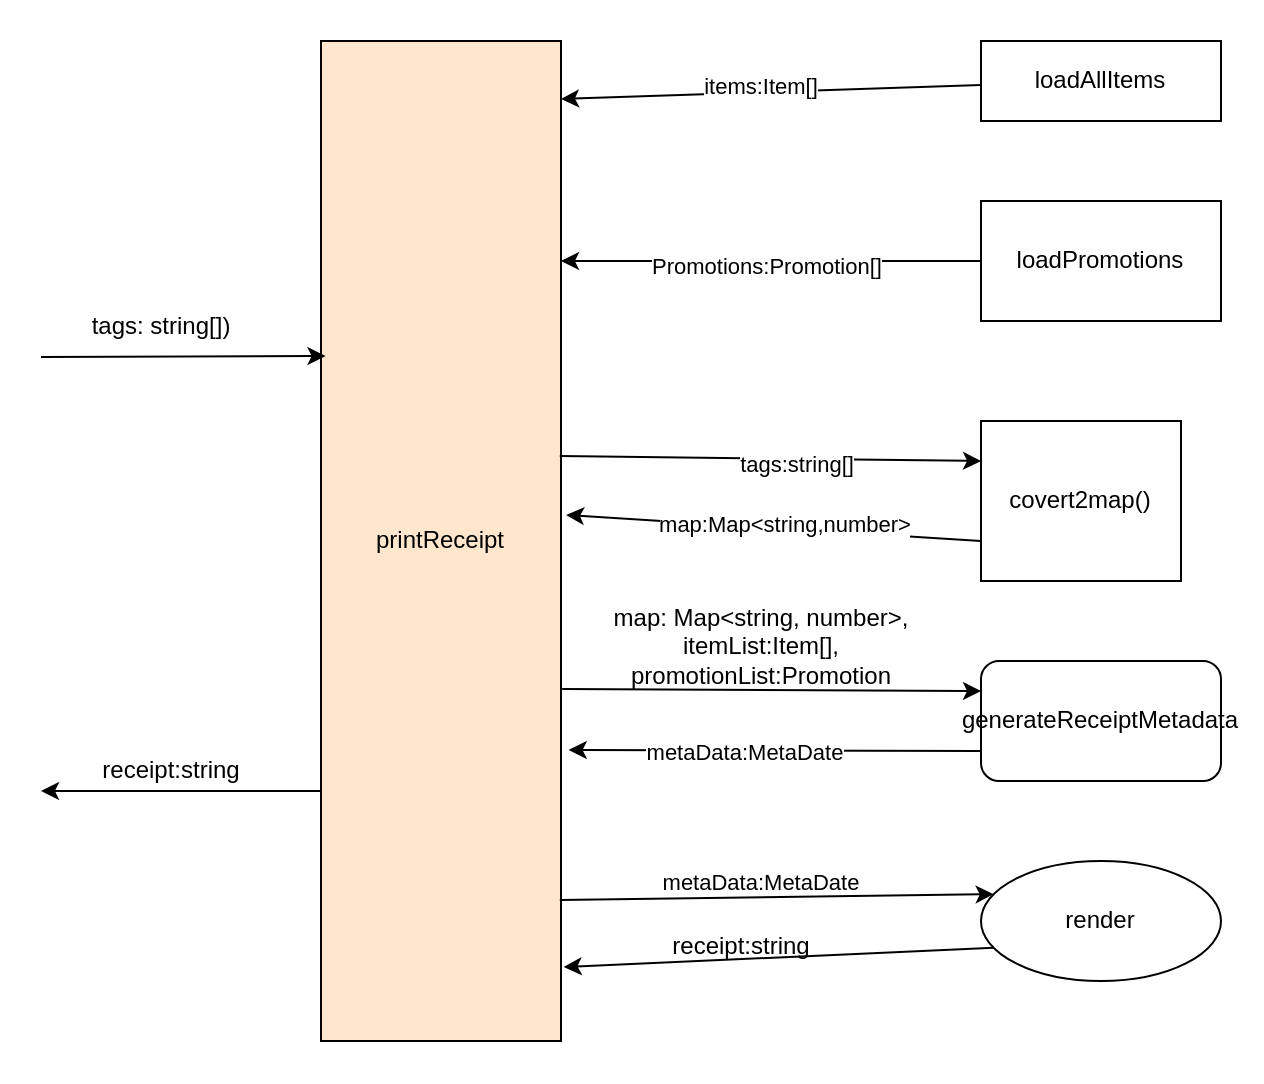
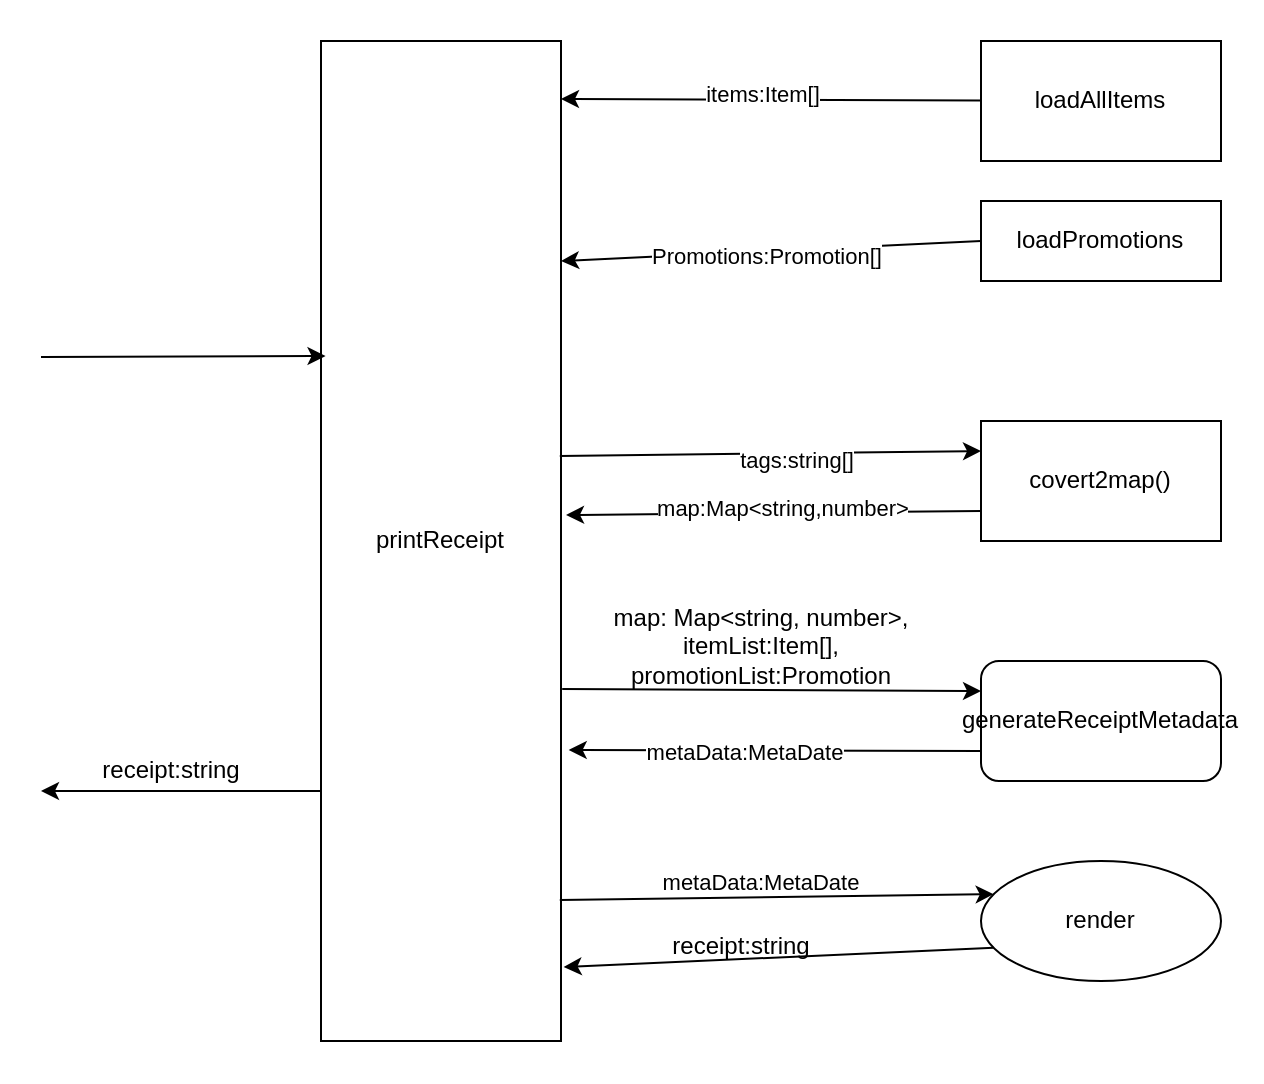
  <mxCell id="0" />
  <mxCell id="1" parent="0" />
- <mxCell id="2" value="printReceipt" style="rounded=0;whiteSpace=wrap;html=1;fillColor=#ffe6cc;" vertex="1" parent="1"><mxGeometry x="160" y="20" width="120" height="500" as="geometry" /></mxCell>
- <mxCell id="3" value="loadAllItems" style="rounded=0;whiteSpace=wrap;html=1;" vertex="1" parent="1"><mxGeometry x="490" y="20" width="120" height="40" as="geometry" /></mxCell>
- <mxCell id="4" value="loadPromotions" style="rounded=0;whiteSpace=wrap;html=1;" vertex="1" parent="1"><mxGeometry x="490" y="100" width="120" height="60" as="geometry" /></mxCell>
+ <mxCell id="2" value="printReceipt" style="rounded=0;whiteSpace=wrap;html=1;" vertex="1" parent="1"><mxGeometry x="160" y="20" width="120" height="500" as="geometry" /></mxCell>
+ <mxCell id="3" value="loadAllItems" style="rounded=0;whiteSpace=wrap;html=1;" vertex="1" parent="1"><mxGeometry x="490" y="20" width="120" height="60" as="geometry" /></mxCell>
+ <mxCell id="4" value="loadPromotions" style="rounded=0;whiteSpace=wrap;html=1;" vertex="1" parent="1"><mxGeometry x="490" y="100" width="120" height="40" as="geometry" /></mxCell>
  <mxCell id="5" value="" style="endArrow=classic;html=1;rounded=0;entryX=0.019;entryY=0.315;entryDx=0;entryDy=0;entryPerimeter=0;" edge="1" parent="1" target="2"><mxGeometry width="50" height="50" relative="1" as="geometry"><mxPoint x="20" y="178" as="sourcePoint" /><mxPoint x="370" y="240" as="targetPoint" /></mxGeometry></mxCell>
- <mxCell id="6" value="covert2map()" style="rounded=0;whiteSpace=wrap;html=1;" vertex="1" parent="1"><mxGeometry x="490" y="210" width="100" height="80" as="geometry" /></mxCell>
+ <mxCell id="6" value="covert2map()" style="rounded=0;whiteSpace=wrap;html=1;" vertex="1" parent="1"><mxGeometry x="490" y="210" width="120" height="60" as="geometry" /></mxCell>
  <mxCell id="7" value="generateReceiptMetadata" style="whiteSpace=wrap;html=1;rounded=1;" vertex="1" parent="1"><mxGeometry x="490" y="330" width="120" height="60" as="geometry" /></mxCell>
  <mxCell id="8" value="render" style="ellipse;whiteSpace=wrap;html=1;" vertex="1" parent="1"><mxGeometry x="490" y="430" width="120" height="60" as="geometry" /></mxCell>
  <mxCell id="9" style="rounded=0;orthogonalLoop=1;jettySize=auto;html=1;exitX=0;exitY=0.5;exitDx=0;exitDy=0;" edge="1" parent="1" source="4"><mxGeometry relative="1" as="geometry"><mxPoint x="371" y="147.871" as="sourcePoint" /><mxPoint x="280" y="130" as="targetPoint" /></mxGeometry></mxCell>
  <mxCell id="10" value="Promotions:Promotion[]" style="edgeLabel;html=1;align=center;verticalAlign=middle;resizable=0;points=[];" vertex="1" connectable="0" parent="9"><mxGeometry x="0.031" y="2" relative="1" as="geometry"><mxPoint as="offset" /></mxGeometry></mxCell>
  <mxCell id="11" style="rounded=0;orthogonalLoop=1;jettySize=auto;html=1;" edge="1" parent="1" source="3"><mxGeometry relative="1" as="geometry"><mxPoint x="280" y="49" as="targetPoint" /></mxGeometry></mxCell>
  <mxCell id="12" value="items:Item[]" style="edgeLabel;html=1;align=center;verticalAlign=middle;resizable=0;points=[];" vertex="1" connectable="0" parent="11"><mxGeometry x="0.046" y="-3" relative="1" as="geometry"><mxPoint as="offset" /></mxGeometry></mxCell>
  <mxCell id="13" value="" style="endArrow=classic;html=1;rounded=0;exitX=0.995;exitY=0.415;exitDx=0;exitDy=0;exitPerimeter=0;entryX=0;entryY=0.25;entryDx=0;entryDy=0;" edge="1" parent="1" source="2" target="6"><mxGeometry width="50" height="50" relative="1" as="geometry"><mxPoint x="320" y="280" as="sourcePoint" /><mxPoint x="370" y="230" as="targetPoint" /></mxGeometry></mxCell>
  <mxCell id="14" value="tags:string[]" style="edgeLabel;html=1;align=center;verticalAlign=middle;resizable=0;points=[];" vertex="1" connectable="0" parent="13"><mxGeometry x="0.124" y="-3" relative="1" as="geometry"><mxPoint as="offset" /></mxGeometry></mxCell>
  <mxCell id="15" style="rounded=0;orthogonalLoop=1;jettySize=auto;html=1;entryX=1.021;entryY=0.474;entryDx=0;entryDy=0;entryPerimeter=0;exitX=0;exitY=0.75;exitDx=0;exitDy=0;" edge="1" parent="1" source="6" target="2"><mxGeometry relative="1" as="geometry" /></mxCell>
  <mxCell id="16" value="map:Map&amp;lt;string,number&amp;gt;" style="edgeLabel;html=1;align=center;verticalAlign=middle;resizable=0;points=[];" vertex="1" connectable="0" parent="15"><mxGeometry x="-0.049" y="-2" relative="1" as="geometry"><mxPoint as="offset" /></mxGeometry></mxCell>
  <mxCell id="17" value="" style="endArrow=classic;html=1;rounded=0;exitX=1.005;exitY=0.648;exitDx=0;exitDy=0;exitPerimeter=0;entryX=0;entryY=0.25;entryDx=0;entryDy=0;" edge="1" parent="1" source="2" target="7"><mxGeometry width="50" height="50" relative="1" as="geometry"><mxPoint x="320" y="280" as="sourcePoint" /><mxPoint x="370" y="230" as="targetPoint" /></mxGeometry></mxCell>
  <mxCell id="18" value="map: Map&amp;lt;string, number&amp;gt;,&lt;div&gt;itemList:Item[],&lt;/div&gt;&lt;div&gt;promotionList:Promotion&lt;/div&gt;" style="text;html=1;align=center;verticalAlign=middle;resizable=0;points=[];autosize=1;strokeColor=none;fillColor=none;" vertex="1" parent="1"><mxGeometry x="295" y="293" width="170" height="60" as="geometry" /></mxCell>
  <mxCell id="19" style="rounded=0;orthogonalLoop=1;jettySize=auto;html=1;exitX=0;exitY=0.75;exitDx=0;exitDy=0;entryX=1.032;entryY=0.709;entryDx=0;entryDy=0;entryPerimeter=0;" edge="1" parent="1" source="7" target="2"><mxGeometry relative="1" as="geometry" /></mxCell>
  <mxCell id="20" value="metaData:MetaDate" style="edgeLabel;html=1;align=center;verticalAlign=middle;resizable=0;points=[];" vertex="1" connectable="0" parent="19"><mxGeometry x="0.143" y="1" relative="1" as="geometry"><mxPoint as="offset" /></mxGeometry></mxCell>
  <mxCell id="21" value="metaData:MetaDate" style="edgeLabel;html=1;align=center;verticalAlign=middle;resizable=0;points=[];" vertex="1" connectable="0" parent="1"><mxGeometry x="379.998" y="440.005" as="geometry" /></mxCell>
  <mxCell id="22" value="" style="endArrow=classic;html=1;rounded=0;exitX=0.995;exitY=0.859;exitDx=0;exitDy=0;exitPerimeter=0;entryX=0;entryY=0.25;entryDx=0;entryDy=0;" edge="1" parent="1" source="2" target="8"><mxGeometry width="50" height="50" relative="1" as="geometry"><mxPoint x="345" y="480" as="sourcePoint" /><mxPoint x="395" y="430" as="targetPoint" /></mxGeometry></mxCell>
  <mxCell id="23" style="rounded=0;orthogonalLoop=1;jettySize=auto;html=1;exitX=0;exitY=0.75;exitDx=0;exitDy=0;entryX=1.011;entryY=0.926;entryDx=0;entryDy=0;entryPerimeter=0;" edge="1" parent="1" source="8" target="2"><mxGeometry relative="1" as="geometry" /></mxCell>
  <mxCell id="24" value="receipt:string" style="text;html=1;align=center;verticalAlign=middle;resizable=0;points=[];autosize=1;strokeColor=none;fillColor=none;" vertex="1" parent="1"><mxGeometry x="325" y="458" width="90" height="30" as="geometry" /></mxCell>
  <mxCell id="25" value="" style="endArrow=classic;html=1;rounded=0;exitX=0;exitY=0.75;exitDx=0;exitDy=0;" edge="1" parent="1" source="2"><mxGeometry width="50" height="50" relative="1" as="geometry"><mxPoint x="320" y="290" as="sourcePoint" /><mxPoint x="20" y="395" as="targetPoint" /></mxGeometry></mxCell>
  <mxCell id="26" value="receipt:string" style="text;html=1;align=center;verticalAlign=middle;resizable=0;points=[];autosize=1;strokeColor=none;fillColor=none;" vertex="1" parent="1"><mxGeometry x="40" y="370" width="90" height="30" as="geometry" /></mxCell>
- <mxCell id="27" value="tags: string[])" style="text;html=1;align=center;verticalAlign=middle;resizable=0;points=[];autosize=1;strokeColor=none;fillColor=none;" vertex="1" parent="1"><mxGeometry x="35" y="148" width="90" height="30" as="geometry" /></mxCell>
